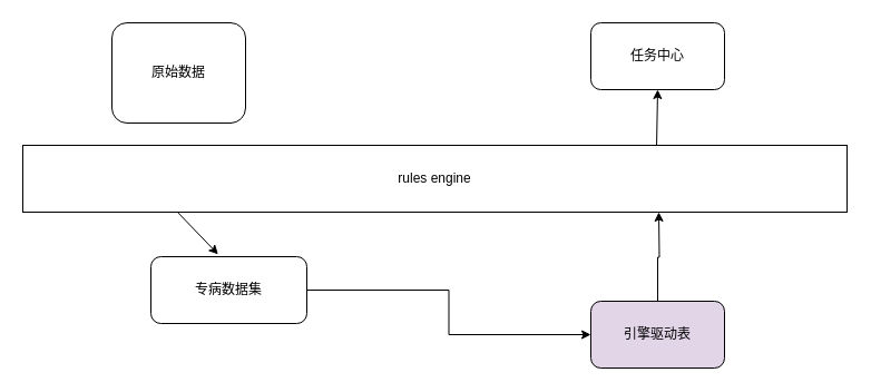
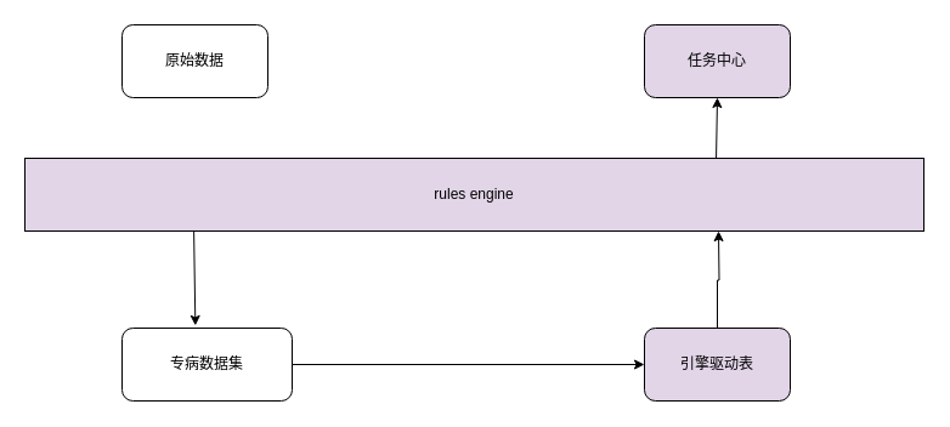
  <mxCell id="0" />
  <mxCell id="1" parent="0" />
- <mxCell id="2" value="原始数据" style="rounded=1;whiteSpace=wrap;html=1;" vertex="1" parent="1"><mxGeometry x="100" y="20" width="120" height="90" as="geometry" /></mxCell>
- <mxCell id="3" value="rules engine" style="rounded=0;whiteSpace=wrap;html=1;" vertex="1" parent="1"><mxGeometry x="20" y="130" width="740" height="60" as="geometry" /></mxCell>
+ <mxCell id="2" value="原始数据" style="rounded=1;whiteSpace=wrap;html=1;" vertex="1" parent="1"><mxGeometry x="100" y="20" width="120" height="60" as="geometry" /></mxCell>
+ <mxCell id="3" value="rules engine" style="rounded=0;whiteSpace=wrap;html=1;fillColor=#e1d5e7;" vertex="1" parent="1"><mxGeometry x="20" y="130" width="740" height="60" as="geometry" /></mxCell>
  <mxCell id="4" style="edgeStyle=orthogonalEdgeStyle;rounded=0;orthogonalLoop=1;jettySize=auto;html=1;" edge="1" parent="1" source="5" target="7"><mxGeometry relative="1" as="geometry" /></mxCell>
- <mxCell id="5" value="专病数据集" style="rounded=1;whiteSpace=wrap;html=1;" vertex="1" parent="1"><mxGeometry x="135" y="230" width="140" height="60" as="geometry" /></mxCell>
+ <mxCell id="5" value="专病数据集" style="rounded=1;whiteSpace=wrap;html=1;" vertex="1" parent="1"><mxGeometry x="100" y="270" width="140" height="60" as="geometry" /></mxCell>
  <mxCell id="6" style="edgeStyle=orthogonalEdgeStyle;rounded=0;orthogonalLoop=1;jettySize=auto;html=1;" edge="1" parent="1" source="7"><mxGeometry relative="1" as="geometry"><mxPoint x="591" y="190" as="targetPoint" /></mxGeometry></mxCell>
  <mxCell id="7" value="引擎驱动表" style="rounded=1;whiteSpace=wrap;html=1;fillColor=#e1d5e7;" vertex="1" parent="1"><mxGeometry x="530" y="270" width="120" height="60" as="geometry" /></mxCell>
  <mxCell id="8" value="" style="endArrow=classic;html=1;rounded=0;exitX=0.769;exitY=0.004;exitDx=0;exitDy=0;exitPerimeter=0;entryX=0.5;entryY=1;entryDx=0;entryDy=0;" edge="1" parent="1" source="3"><mxGeometry width="50" height="50" relative="1" as="geometry"><mxPoint x="560" y="120" as="sourcePoint" /><mxPoint x="590" y="80" as="targetPoint" /></mxGeometry></mxCell>
  <mxCell id="9" value="" style="endArrow=classic;html=1;rounded=0;entryX=0.431;entryY=-0.035;entryDx=0;entryDy=0;entryPerimeter=0;exitX=0.188;exitY=1.004;exitDx=0;exitDy=0;exitPerimeter=0;" edge="1" parent="1" source="3" target="5"><mxGeometry width="50" height="50" relative="1" as="geometry"><mxPoint x="150" y="250" as="sourcePoint" /><mxPoint x="200" y="200" as="targetPoint" /></mxGeometry></mxCell>
- <mxCell id="10" value="任务中心" style="rounded=1;whiteSpace=wrap;html=1;" vertex="1" parent="1"><mxGeometry x="530" y="20" width="120" height="60" as="geometry" /></mxCell>
+ <mxCell id="10" value="任务中心" style="rounded=1;whiteSpace=wrap;html=1;fillColor=#e1d5e7;" vertex="1" parent="1"><mxGeometry x="530" y="20" width="120" height="60" as="geometry" /></mxCell>
